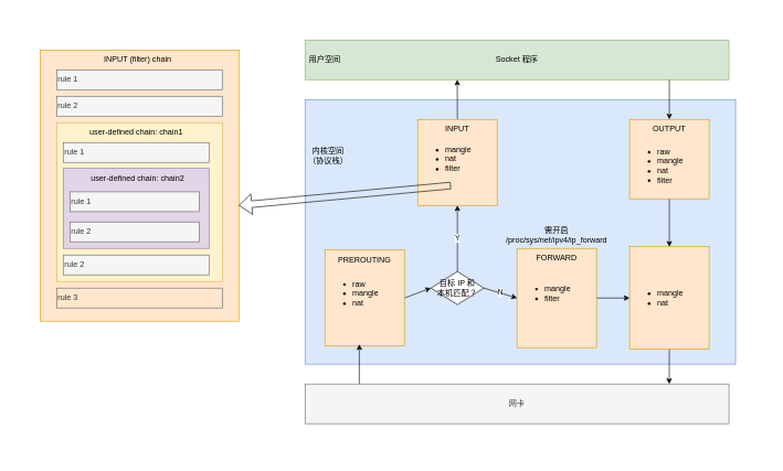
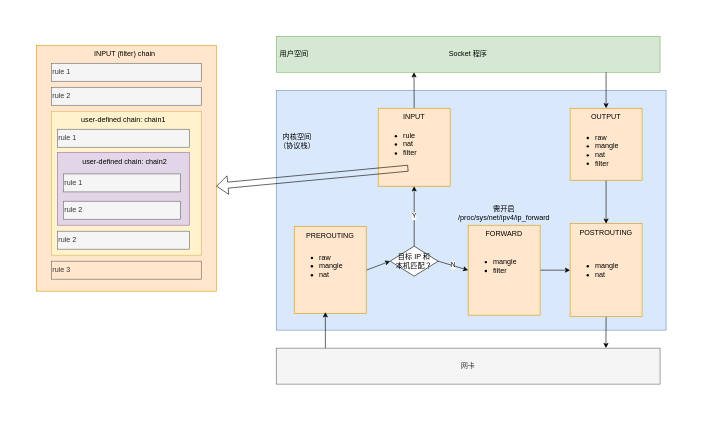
  <mxCell id="0" />
  <mxCell id="1" parent="0" />
  <mxCell id="2" value="" style="rounded=0;whiteSpace=wrap;html=1;strokeColor=none;" parent="1" vertex="1"><mxGeometry x="20" y="20" width="1140" height="670" as="geometry" /></mxCell>
  <mxCell id="3" value="Socket 程序" style="rounded=0;whiteSpace=wrap;html=1;fillColor=#d5e8d4;strokeColor=#82b366;" parent="1" vertex="1"><mxGeometry x="460" y="60" width="640" height="60" as="geometry" /></mxCell>
  <mxCell id="4" value="用户空间" style="text;html=1;strokeColor=none;fillColor=none;align=center;verticalAlign=middle;whiteSpace=wrap;rounded=0;" parent="1" vertex="1"><mxGeometry x="460" y="75" width="60" height="30" as="geometry" /></mxCell>
  <mxCell id="5" value="" style="rounded=0;whiteSpace=wrap;html=1;fillColor=#dae8fc;strokeColor=#6c8ebf;" parent="1" vertex="1"><mxGeometry x="460" y="150" width="650" height="400" as="geometry" /></mxCell>
  <mxCell id="6" style="edgeStyle=none;html=1;exitX=1;exitY=0.5;exitDx=0;exitDy=0;entryX=0;entryY=0.5;entryDx=0;entryDy=0;" parent="1" source="7" target="12" edge="1"><mxGeometry relative="1" as="geometry" /></mxCell>
  <mxCell id="7" value="" style="rounded=0;whiteSpace=wrap;html=1;fillColor=#ffe6cc;strokeColor=#d79b00;" parent="1" vertex="1"><mxGeometry x="490" y="377.5" width="120" height="145" as="geometry" /></mxCell>
  <mxCell id="8" style="edgeStyle=none;html=1;exitX=1;exitY=0.5;exitDx=0;exitDy=0;entryX=0;entryY=0.5;entryDx=0;entryDy=0;" parent="1" source="9" target="18" edge="1"><mxGeometry relative="1" as="geometry" /></mxCell>
  <mxCell id="9" value="" style="rounded=0;whiteSpace=wrap;html=1;fillColor=#ffe6cc;strokeColor=#d79b00;" parent="1" vertex="1"><mxGeometry x="780" y="375" width="120" height="150" as="geometry" /></mxCell>
  <mxCell id="10" value="Y" style="edgeStyle=none;html=1;exitX=0.5;exitY=0;exitDx=0;exitDy=0;" parent="1" source="12" target="14" edge="1"><mxGeometry relative="1" as="geometry" /></mxCell>
  <mxCell id="11" value="N" style="edgeStyle=none;html=1;exitX=1;exitY=0.5;exitDx=0;exitDy=0;entryX=0;entryY=0.5;entryDx=0;entryDy=0;" parent="1" source="12" target="9" edge="1"><mxGeometry relative="1" as="geometry" /></mxCell>
  <mxCell id="12" value="目标 IP 和&lt;br&gt;本机匹配？" style="rhombus;whiteSpace=wrap;html=1;" parent="1" vertex="1"><mxGeometry x="650" y="410" width="80" height="50" as="geometry" /></mxCell>
  <mxCell id="13" style="edgeStyle=none;html=1;exitX=0.5;exitY=0;exitDx=0;exitDy=0;entryX=0.359;entryY=1;entryDx=0;entryDy=0;entryPerimeter=0;" parent="1" source="14" target="3" edge="1"><mxGeometry relative="1" as="geometry" /></mxCell>
  <mxCell id="14" value="" style="rounded=0;whiteSpace=wrap;html=1;fillColor=#ffe6cc;strokeColor=#d79b00;" parent="1" vertex="1"><mxGeometry x="630" y="180" width="120" height="130" as="geometry" /></mxCell>
  <mxCell id="15" style="edgeStyle=none;html=1;exitX=0.5;exitY=1;exitDx=0;exitDy=0;entryX=0.5;entryY=0;entryDx=0;entryDy=0;" parent="1" source="16" target="18" edge="1"><mxGeometry relative="1" as="geometry" /></mxCell>
  <mxCell id="16" value="" style="rounded=0;whiteSpace=wrap;html=1;fillColor=#ffe6cc;strokeColor=#d79b00;" parent="1" vertex="1"><mxGeometry x="950" y="180" width="120" height="120" as="geometry" /></mxCell>
  <mxCell id="17" style="edgeStyle=none;html=1;exitX=0.5;exitY=1;exitDx=0;exitDy=0;entryX=0.859;entryY=0;entryDx=0;entryDy=0;entryPerimeter=0;" parent="1" source="18" target="20" edge="1"><mxGeometry relative="1" as="geometry" /></mxCell>
  <mxCell id="18" value="" style="rounded=0;whiteSpace=wrap;html=1;fillColor=#ffe6cc;strokeColor=#d79b00;" parent="1" vertex="1"><mxGeometry x="950" y="372.5" width="120" height="155" as="geometry" /></mxCell>
  <mxCell id="19" style="edgeStyle=none;html=1;exitX=0.128;exitY=0;exitDx=0;exitDy=0;entryX=0.433;entryY=0.983;entryDx=0;entryDy=0;entryPerimeter=0;exitPerimeter=0;" parent="1" source="20" target="7" edge="1"><mxGeometry relative="1" as="geometry" /></mxCell>
  <mxCell id="20" value="网卡" style="rounded=0;whiteSpace=wrap;html=1;fillColor=#f5f5f5;fontColor=#333333;strokeColor=#666666;" parent="1" vertex="1"><mxGeometry x="460" y="580" width="640" height="60" as="geometry" /></mxCell>
  <mxCell id="21" value="内核空间&lt;br&gt;（协议栈）" style="text;html=1;strokeColor=none;fillColor=none;align=center;verticalAlign=middle;whiteSpace=wrap;rounded=0;" parent="1" vertex="1"><mxGeometry x="460" y="220" width="70" height="30" as="geometry" /></mxCell>
  <mxCell id="22" style="edgeStyle=none;html=1;entryX=0.5;entryY=0;entryDx=0;entryDy=0;" parent="1" target="16" edge="1"><mxGeometry relative="1" as="geometry"><mxPoint x="1010" y="120" as="sourcePoint" /></mxGeometry></mxCell>
  <mxCell id="23" value="PREROUTING" style="text;html=1;strokeColor=none;fillColor=none;align=center;verticalAlign=middle;whiteSpace=wrap;rounded=0;" parent="1" vertex="1"><mxGeometry x="520" y="377.5" width="60" height="30" as="geometry" /></mxCell>
  <mxCell id="24" value="FORWARD" style="text;html=1;strokeColor=none;fillColor=none;align=center;verticalAlign=middle;whiteSpace=wrap;rounded=0;" parent="1" vertex="1"><mxGeometry x="810" y="375" width="60" height="30" as="geometry" /></mxCell>
+ <mxCell id="25" value="POSTROUTING" style="text;html=1;strokeColor=none;fillColor=none;align=center;verticalAlign=middle;whiteSpace=wrap;rounded=0;" parent="1" vertex="1"><mxGeometry x="980" y="373" width="60" height="30" as="geometry" /></mxCell>
  <mxCell id="26" value="INPUT" style="text;html=1;strokeColor=none;fillColor=none;align=center;verticalAlign=middle;whiteSpace=wrap;rounded=0;" parent="1" vertex="1"><mxGeometry x="660" y="180" width="60" height="30" as="geometry" /></mxCell>
  <mxCell id="27" value="OUTPUT" style="text;html=1;strokeColor=none;fillColor=none;align=center;verticalAlign=middle;whiteSpace=wrap;rounded=0;" parent="1" vertex="1"><mxGeometry x="980" y="180" width="60" height="30" as="geometry" /></mxCell>
  <mxCell id="28" value="&lt;ul&gt;&lt;li&gt;raw&lt;/li&gt;&lt;li&gt;mangle&lt;/li&gt;&lt;li&gt;nat&lt;/li&gt;&lt;/ul&gt;" style="text;strokeColor=none;fillColor=none;html=1;whiteSpace=wrap;verticalAlign=middle;overflow=hidden;" parent="1" vertex="1"><mxGeometry x="490" y="403" width="100" height="80" as="geometry" /></mxCell>
- <mxCell id="29" value="&lt;ul&gt;&lt;li&gt;mangle&lt;/li&gt;&lt;li&gt;nat&lt;/li&gt;&lt;li&gt;filter&lt;/li&gt;&lt;/ul&gt;" style="text;strokeColor=none;fillColor=none;html=1;whiteSpace=wrap;verticalAlign=middle;overflow=hidden;" parent="1" vertex="1"><mxGeometry x="630" y="200" width="100" height="80" as="geometry" /></mxCell>
+ <mxCell id="29" value="&lt;ul&gt;&lt;li&gt;rule&lt;/li&gt;&lt;li&gt;nat&lt;/li&gt;&lt;li&gt;filter&lt;/li&gt;&lt;/ul&gt;" style="text;strokeColor=none;fillColor=none;html=1;whiteSpace=wrap;verticalAlign=middle;overflow=hidden;" parent="1" vertex="1"><mxGeometry x="630" y="200" width="100" height="80" as="geometry" /></mxCell>
  <mxCell id="30" value="&lt;ul&gt;&lt;li&gt;mangle&lt;/li&gt;&lt;li&gt;filter&lt;/li&gt;&lt;/ul&gt;" style="text;strokeColor=none;fillColor=none;html=1;whiteSpace=wrap;verticalAlign=middle;overflow=hidden;" parent="1" vertex="1"><mxGeometry x="780" y="403" width="100" height="80" as="geometry" /></mxCell>
  <mxCell id="31" value="&lt;ul&gt;&lt;li&gt;mangle&lt;/li&gt;&lt;li&gt;nat&lt;/li&gt;&lt;/ul&gt;" style="text;strokeColor=none;fillColor=none;html=1;whiteSpace=wrap;verticalAlign=middle;overflow=hidden;" parent="1" vertex="1"><mxGeometry x="950" y="410" width="100" height="80" as="geometry" /></mxCell>
  <mxCell id="32" value="&lt;ul&gt;&lt;li&gt;raw&lt;/li&gt;&lt;li&gt;mangle&lt;/li&gt;&lt;li&gt;nat&lt;/li&gt;&lt;li&gt;filter&lt;/li&gt;&lt;/ul&gt;" style="text;strokeColor=none;fillColor=none;html=1;whiteSpace=wrap;verticalAlign=middle;overflow=hidden;" parent="1" vertex="1"><mxGeometry x="950" y="195" width="100" height="110" as="geometry" /></mxCell>
  <mxCell id="33" value="需开启&lt;br&gt;/proc/sys/net/ipv4/ip_forward" style="text;html=1;strokeColor=none;fillColor=none;align=center;verticalAlign=middle;whiteSpace=wrap;rounded=0;" parent="1" vertex="1"><mxGeometry x="810" y="340" width="60" height="30" as="geometry" /></mxCell>
  <mxCell id="34" value="" style="rounded=0;whiteSpace=wrap;html=1;fillColor=#ffe6cc;strokeColor=#d79b00;" parent="1" vertex="1"><mxGeometry x="60" y="75" width="300" height="410" as="geometry" /></mxCell>
  <mxCell id="35" value="INPUT (filter) chain" style="text;html=1;strokeColor=none;fillColor=none;align=center;verticalAlign=middle;whiteSpace=wrap;rounded=0;" parent="1" vertex="1"><mxGeometry x="155" y="75" width="105" height="30" as="geometry" /></mxCell>
  <mxCell id="36" value="rule 1" style="rounded=0;whiteSpace=wrap;html=1;align=left;fillColor=#f5f5f5;fontColor=#333333;strokeColor=#666666;" parent="1" vertex="1"><mxGeometry x="85" y="105" width="250" height="30" as="geometry" /></mxCell>
  <mxCell id="37" value="rule 2" style="rounded=0;whiteSpace=wrap;html=1;align=left;fillColor=#f5f5f5;fontColor=#333333;strokeColor=#666666;" parent="1" vertex="1"><mxGeometry x="85" y="145" width="250" height="30" as="geometry" /></mxCell>
  <mxCell id="38" value="rule 3" style="rounded=0;whiteSpace=wrap;html=1;align=left;fillColor=#ffe6cc;fontColor=#333333;strokeColor=#666666;" parent="1" vertex="1"><mxGeometry x="85" y="435" width="250" height="30" as="geometry" /></mxCell>
  <mxCell id="39" value="" style="rounded=0;whiteSpace=wrap;html=1;align=left;fillColor=#fff2cc;strokeColor=#d6b656;" parent="1" vertex="1"><mxGeometry x="85" y="185" width="250" height="240" as="geometry" /></mxCell>
  <mxCell id="40" value="&lt;span&gt;user-defined chain: chain1&lt;/span&gt;" style="text;html=1;strokeColor=none;fillColor=none;align=left;verticalAlign=middle;whiteSpace=wrap;rounded=0;" parent="1" vertex="1"><mxGeometry x="132.5" y="185" width="150" height="30" as="geometry" /></mxCell>
  <mxCell id="41" value="rule 1" style="rounded=0;whiteSpace=wrap;html=1;align=left;fillColor=#f5f5f5;fontColor=#333333;strokeColor=#666666;" parent="1" vertex="1"><mxGeometry x="95" y="215" width="220" height="30" as="geometry" /></mxCell>
  <mxCell id="42" value="rule 2" style="rounded=0;whiteSpace=wrap;html=1;align=left;fillColor=#f5f5f5;fontColor=#333333;strokeColor=#666666;" parent="1" vertex="1"><mxGeometry x="95" y="385" width="220" height="30" as="geometry" /></mxCell>
  <mxCell id="43" value="" style="rounded=0;whiteSpace=wrap;html=1;align=left;fillColor=#e1d5e7;strokeColor=#9673a6;" parent="1" vertex="1"><mxGeometry x="95" y="254" width="220" height="121" as="geometry" /></mxCell>
  <mxCell id="44" value="&lt;span&gt;user-defined chain: chain2&lt;/span&gt;" style="text;html=1;strokeColor=none;fillColor=none;align=left;verticalAlign=middle;whiteSpace=wrap;rounded=0;" parent="1" vertex="1"><mxGeometry x="135" y="254" width="150" height="30" as="geometry" /></mxCell>
  <mxCell id="45" value="rule 1" style="rounded=0;whiteSpace=wrap;html=1;align=left;fillColor=#f5f5f5;fontColor=#333333;strokeColor=#666666;" parent="1" vertex="1"><mxGeometry x="105" y="289.5" width="195" height="30" as="geometry" /></mxCell>
  <mxCell id="46" value="rule 2" style="rounded=0;whiteSpace=wrap;html=1;align=left;fillColor=#f5f5f5;fontColor=#333333;strokeColor=#666666;" parent="1" vertex="1"><mxGeometry x="105" y="335" width="195" height="30" as="geometry" /></mxCell>
  <mxCell id="47" value="" style="shape=flexArrow;endArrow=classic;html=1;exitX=0.5;exitY=1;exitDx=0;exitDy=0;" parent="1" source="29" edge="1"><mxGeometry width="50" height="50" relative="1" as="geometry"><mxPoint x="310" y="360" as="sourcePoint" /><mxPoint x="360" y="310" as="targetPoint" /></mxGeometry></mxCell>
